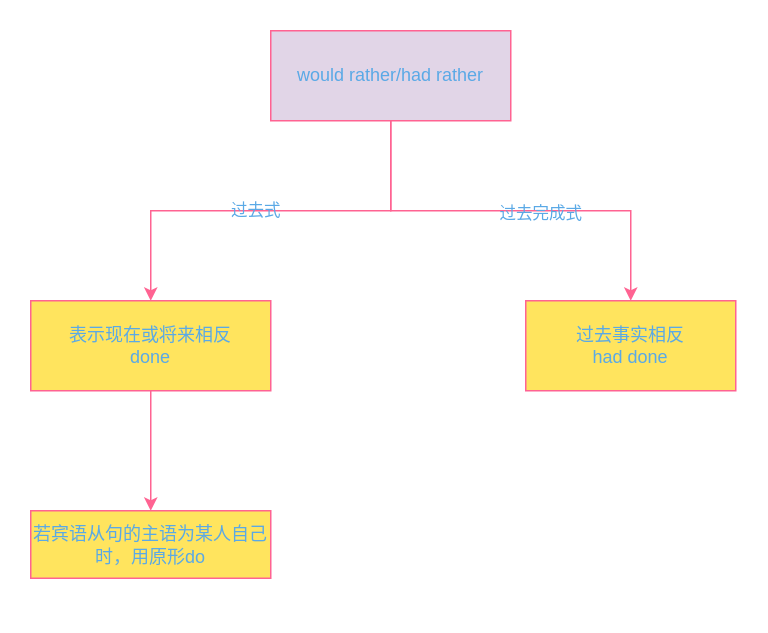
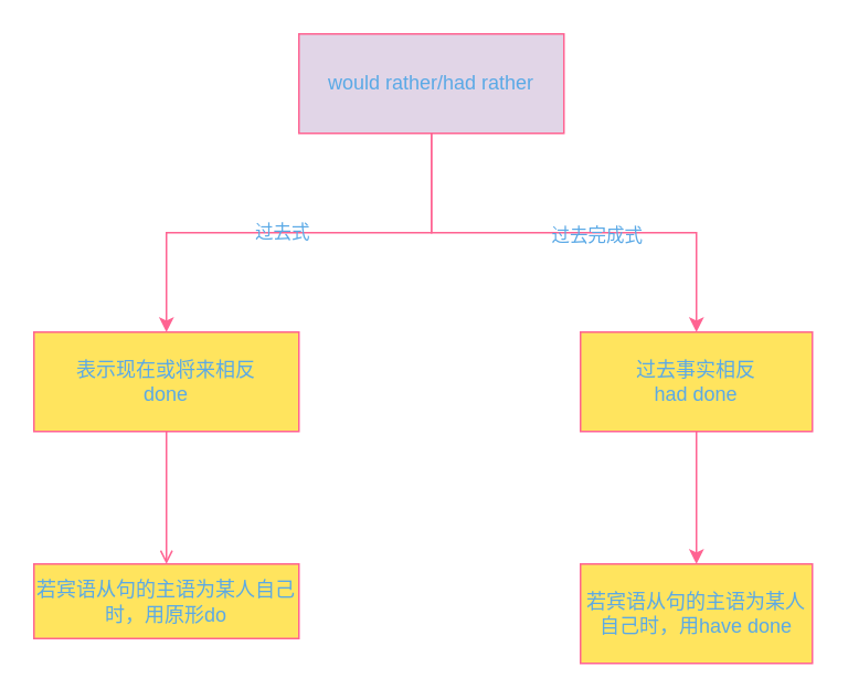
  <mxCell id="0" />
  <mxCell id="1" parent="0" />
  <mxCell id="2" value="" style="edgeStyle=orthogonalEdgeStyle;rounded=0;orthogonalLoop=1;jettySize=auto;html=1;strokeColor=#FF6392;fontColor=#5AA9E6;fillColor=#FFE45E;" parent="1" source="6" target="8" edge="1"><mxGeometry relative="1" as="geometry" /></mxCell>
  <mxCell id="3" value="过去式" style="edgeLabel;html=1;align=center;verticalAlign=middle;resizable=0;points=[];fontColor=#5AA9E6;labelBackgroundColor=none;" parent="2" vertex="1" connectable="0"><mxGeometry x="0.075" y="-1" relative="1" as="geometry"><mxPoint as="offset" /></mxGeometry></mxCell>
  <mxCell id="4" value="" style="edgeStyle=orthogonalEdgeStyle;rounded=0;orthogonalLoop=1;jettySize=auto;html=1;strokeColor=#FF6392;fontColor=#5AA9E6;fillColor=#FFE45E;" parent="1" source="6" target="10" edge="1"><mxGeometry relative="1" as="geometry"><Array as="points"><mxPoint x="260" y="140" /><mxPoint x="420" y="140" /></Array></mxGeometry></mxCell>
  <mxCell id="5" value="过去完成式" style="edgeLabel;html=1;align=center;verticalAlign=middle;resizable=0;points=[];fontColor=#5AA9E6;labelBackgroundColor=none;" parent="4" vertex="1" connectable="0"><mxGeometry x="0.134" y="-1" relative="1" as="geometry"><mxPoint as="offset" /></mxGeometry></mxCell>
  <mxCell id="6" value="would rather/had rather" style="rounded=0;whiteSpace=wrap;html=1;strokeColor=#FF6392;fontColor=#5AA9E6;fillColor=#e1d5e7;" parent="1" vertex="1"><mxGeometry x="180" y="20" width="160" height="60" as="geometry" /></mxCell>
- <mxCell id="7" value="" style="edgeStyle=orthogonalEdgeStyle;rounded=0;orthogonalLoop=1;jettySize=auto;html=1;strokeColor=#FF6392;fontColor=#5AA9E6;fillColor=#FFE45E;" parent="1" source="8" target="11" edge="1"><mxGeometry relative="1" as="geometry" /></mxCell>
+ <mxCell id="7" value="" style="edgeStyle=orthogonalEdgeStyle;rounded=0;orthogonalLoop=1;jettySize=auto;html=1;strokeColor=#FF6392;fontColor=#5AA9E6;fillColor=#FFE45E;endArrow=open;" parent="1" source="8" target="11" edge="1"><mxGeometry relative="1" as="geometry" /></mxCell>
  <mxCell id="8" value="表示现在或将来相反&lt;br&gt;done" style="rounded=0;whiteSpace=wrap;html=1;strokeColor=#FF6392;fontColor=#5AA9E6;fillColor=#FFE45E;" parent="1" vertex="1"><mxGeometry x="20" y="200" width="160" height="60" as="geometry" /></mxCell>
+ <mxCell id="9" value="" style="edgeStyle=orthogonalEdgeStyle;rounded=0;orthogonalLoop=1;jettySize=auto;html=1;strokeColor=#FF6392;fontColor=#5AA9E6;fillColor=#FFE45E;" parent="1" source="10" target="12" edge="1"><mxGeometry relative="1" as="geometry"><Array as="points"><mxPoint x="420" y="310" /><mxPoint x="420" y="310" /></Array></mxGeometry></mxCell>
  <mxCell id="10" value="过去事实相反&lt;br&gt;had done" style="whiteSpace=wrap;html=1;fillColor=#FFE45E;strokeColor=#FF6392;fontColor=#5AA9E6;rounded=0;" parent="1" vertex="1"><mxGeometry x="350" y="200" width="140" height="60" as="geometry" /></mxCell>
  <mxCell id="11" value="若宾语从句的主语为某人自己时，用原形do" style="rounded=0;whiteSpace=wrap;html=1;strokeColor=#FF6392;fontColor=#5AA9E6;fillColor=#FFE45E;" parent="1" vertex="1"><mxGeometry x="20" y="340" width="160" height="45" as="geometry" /></mxCell>
+ <mxCell id="12" value="若宾语从句的主语为某人自己时，用have done" style="whiteSpace=wrap;html=1;fillColor=#FFE45E;strokeColor=#FF6392;fontColor=#5AA9E6;rounded=0;" parent="1" vertex="1"><mxGeometry x="350" y="340" width="140" height="60" as="geometry" /></mxCell>
